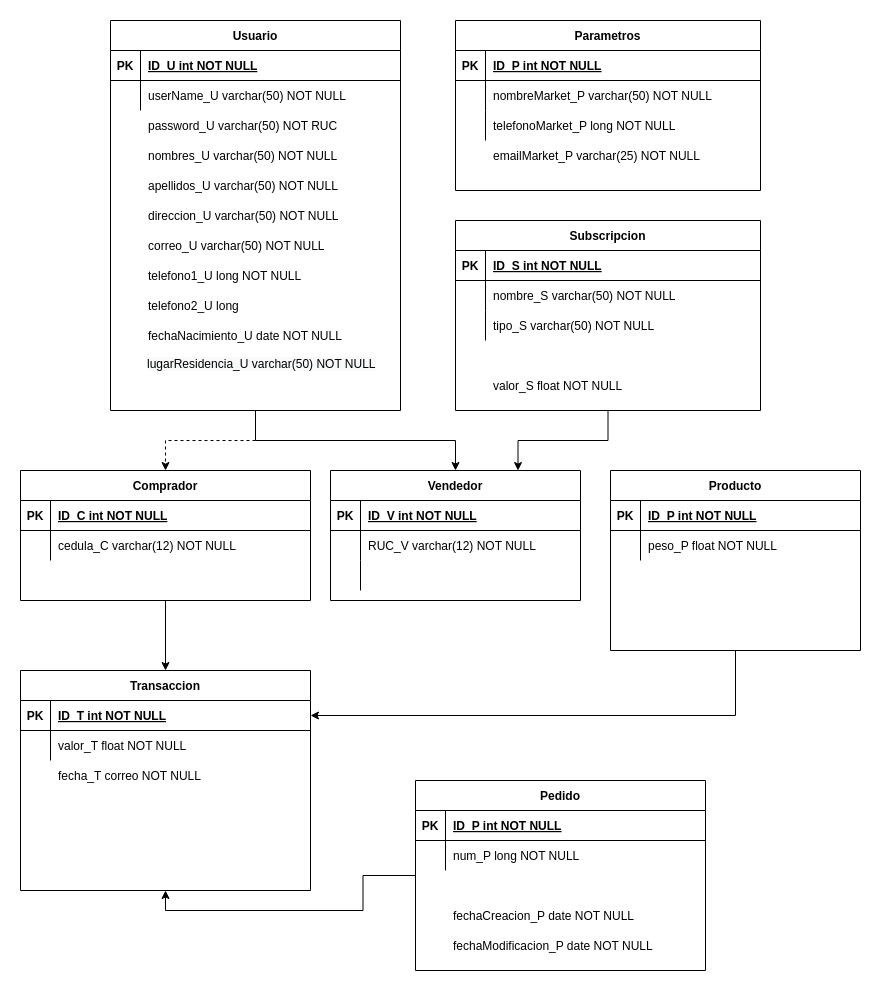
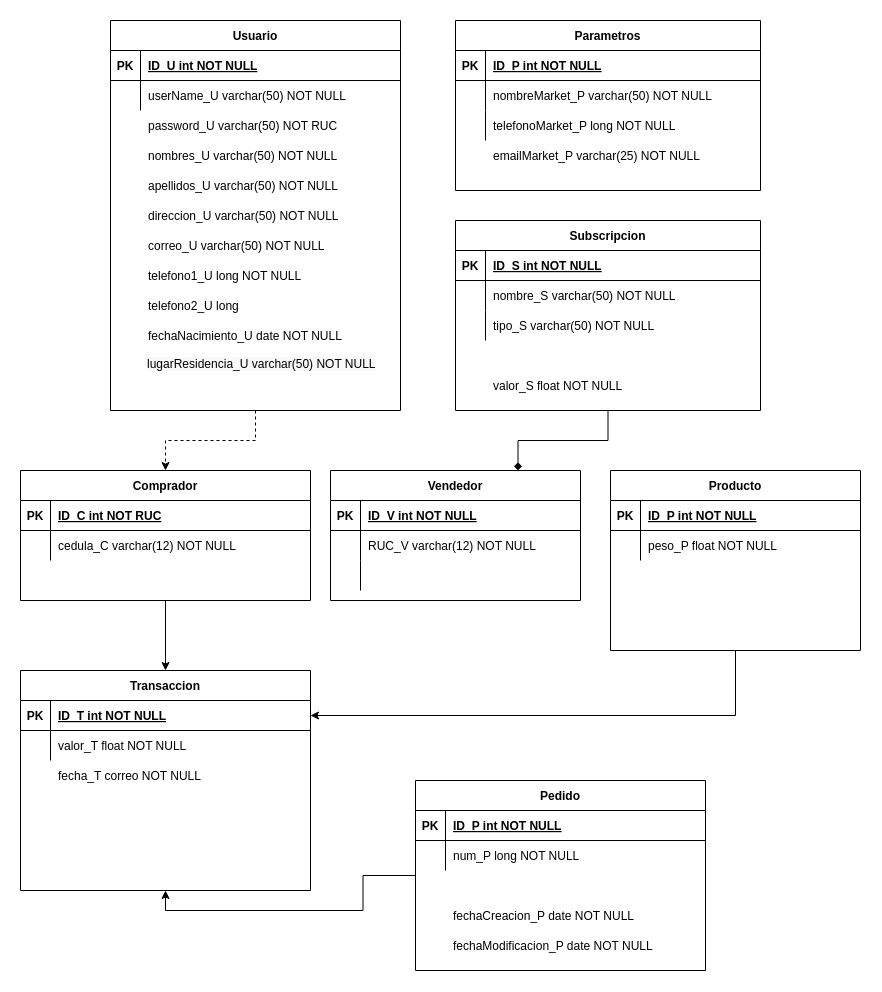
  <mxCell id="0" />
  <mxCell id="1" parent="0" />
  <mxCell id="2" value="Vendedor" style="shape=table;startSize=30;container=1;collapsible=1;childLayout=tableLayout;fixedRows=1;rowLines=0;fontStyle=1;align=center;resizeLast=1;" parent="1" vertex="1"><mxGeometry x="330" y="470" width="250" height="130" as="geometry" /></mxCell>
  <mxCell id="3" value="" style="shape=partialRectangle;collapsible=0;dropTarget=0;pointerEvents=0;fillColor=none;points=[[0,0.5],[1,0.5]];portConstraint=eastwest;top=0;left=0;right=0;bottom=1;" parent="2" vertex="1"><mxGeometry y="30" width="250" height="30" as="geometry" /></mxCell>
  <mxCell id="4" value="PK" style="shape=partialRectangle;overflow=hidden;connectable=0;fillColor=none;top=0;left=0;bottom=0;right=0;fontStyle=1;" parent="3" vertex="1"><mxGeometry width="30" height="30" as="geometry" /></mxCell>
  <mxCell id="5" value="ID_V int NOT NULL " style="shape=partialRectangle;overflow=hidden;connectable=0;fillColor=none;top=0;left=0;bottom=0;right=0;align=left;spacingLeft=6;fontStyle=5;" parent="3" vertex="1"><mxGeometry x="30" width="220" height="30" as="geometry" /></mxCell>
  <mxCell id="6" value="" style="shape=partialRectangle;collapsible=0;dropTarget=0;pointerEvents=0;fillColor=none;points=[[0,0.5],[1,0.5]];portConstraint=eastwest;top=0;left=0;right=0;bottom=0;" parent="2" vertex="1"><mxGeometry y="60" width="250" height="30" as="geometry" /></mxCell>
  <mxCell id="7" value="" style="shape=partialRectangle;overflow=hidden;connectable=0;fillColor=none;top=0;left=0;bottom=0;right=0;" parent="6" vertex="1"><mxGeometry width="30" height="30" as="geometry" /></mxCell>
  <mxCell id="8" value="" style="shape=partialRectangle;overflow=hidden;connectable=0;fillColor=none;top=0;left=0;bottom=0;right=0;align=left;spacingLeft=6;" parent="6" vertex="1"><mxGeometry x="30" width="220" height="30" as="geometry" /></mxCell>
  <mxCell id="9" value="" style="shape=partialRectangle;collapsible=0;dropTarget=0;pointerEvents=0;fillColor=none;points=[[0,0.5],[1,0.5]];portConstraint=eastwest;top=0;left=0;right=0;bottom=0;" parent="2" vertex="1"><mxGeometry y="90" width="250" height="30" as="geometry" /></mxCell>
  <mxCell id="10" value="" style="shape=partialRectangle;overflow=hidden;connectable=0;fillColor=none;top=0;left=0;bottom=0;right=0;" parent="9" vertex="1"><mxGeometry width="30" height="30" as="geometry" /></mxCell>
  <mxCell id="11" value="" style="shape=partialRectangle;overflow=hidden;connectable=0;fillColor=none;top=0;left=0;bottom=0;right=0;align=left;spacingLeft=6;" parent="9" vertex="1"><mxGeometry x="30" width="220" height="30" as="geometry" /></mxCell>
  <mxCell id="12" style="edgeStyle=orthogonalEdgeStyle;rounded=0;orthogonalLoop=1;jettySize=auto;html=1;exitX=0.5;exitY=1;exitDx=0;exitDy=0;entryX=1;entryY=0.5;entryDx=0;entryDy=0;" edge="1" parent="1" source="13" target="47"><mxGeometry relative="1" as="geometry" /></mxCell>
  <mxCell id="13" value="Producto" style="shape=table;startSize=30;container=1;collapsible=1;childLayout=tableLayout;fixedRows=1;rowLines=0;fontStyle=1;align=center;resizeLast=1;" parent="1" vertex="1"><mxGeometry x="610" y="470" width="250" height="180" as="geometry" /></mxCell>
  <mxCell id="14" value="" style="shape=partialRectangle;collapsible=0;dropTarget=0;pointerEvents=0;fillColor=none;points=[[0,0.5],[1,0.5]];portConstraint=eastwest;top=0;left=0;right=0;bottom=1;" parent="13" vertex="1"><mxGeometry y="30" width="250" height="30" as="geometry" /></mxCell>
  <mxCell id="15" value="PK" style="shape=partialRectangle;overflow=hidden;connectable=0;fillColor=none;top=0;left=0;bottom=0;right=0;fontStyle=1;" parent="14" vertex="1"><mxGeometry width="30" height="30" as="geometry" /></mxCell>
  <mxCell id="16" value="ID_P int NOT NULL " style="shape=partialRectangle;overflow=hidden;connectable=0;fillColor=none;top=0;left=0;bottom=0;right=0;align=left;spacingLeft=6;fontStyle=5;" parent="14" vertex="1"><mxGeometry x="30" width="220" height="30" as="geometry" /></mxCell>
  <mxCell id="17" value="" style="shape=partialRectangle;collapsible=0;dropTarget=0;pointerEvents=0;fillColor=none;points=[[0,0.5],[1,0.5]];portConstraint=eastwest;top=0;left=0;right=0;bottom=0;" parent="13" vertex="1"><mxGeometry y="60" width="250" height="30" as="geometry" /></mxCell>
  <mxCell id="18" value="" style="shape=partialRectangle;overflow=hidden;connectable=0;fillColor=none;top=0;left=0;bottom=0;right=0;" parent="17" vertex="1"><mxGeometry width="30" height="30" as="geometry" /></mxCell>
  <mxCell id="19" value="" style="shape=partialRectangle;overflow=hidden;connectable=0;fillColor=none;top=0;left=0;bottom=0;right=0;align=left;spacingLeft=6;" parent="17" vertex="1"><mxGeometry x="30" width="220" height="30" as="geometry" /></mxCell>
  <mxCell id="20" style="edgeStyle=orthogonalEdgeStyle;rounded=0;orthogonalLoop=1;jettySize=auto;html=1;exitX=0.5;exitY=1;exitDx=0;exitDy=0;dashed=1;" edge="1" parent="1" source="22" target="38"><mxGeometry relative="1" as="geometry" /></mxCell>
- <mxCell id="21" style="edgeStyle=orthogonalEdgeStyle;rounded=0;orthogonalLoop=1;jettySize=auto;html=1;exitX=0.5;exitY=1;exitDx=0;exitDy=0;entryX=0.5;entryY=0;entryDx=0;entryDy=0;" edge="1" parent="1" source="22" target="2"><mxGeometry relative="1" as="geometry" /></mxCell>
  <mxCell id="22" value="Usuario" style="shape=table;startSize=30;container=1;collapsible=1;childLayout=tableLayout;fixedRows=1;rowLines=0;fontStyle=1;align=center;resizeLast=1;" parent="1" vertex="1"><mxGeometry x="110" y="20" width="290" height="390" as="geometry" /></mxCell>
  <mxCell id="23" value="" style="shape=partialRectangle;collapsible=0;dropTarget=0;pointerEvents=0;fillColor=none;points=[[0,0.5],[1,0.5]];portConstraint=eastwest;top=0;left=0;right=0;bottom=1;" parent="22" vertex="1"><mxGeometry y="30" width="290" height="30" as="geometry" /></mxCell>
  <mxCell id="24" value="PK" style="shape=partialRectangle;overflow=hidden;connectable=0;fillColor=none;top=0;left=0;bottom=0;right=0;fontStyle=1;" parent="23" vertex="1"><mxGeometry width="30" height="30" as="geometry" /></mxCell>
  <mxCell id="25" value="ID_U int NOT NULL " style="shape=partialRectangle;overflow=hidden;connectable=0;fillColor=none;top=0;left=0;bottom=0;right=0;align=left;spacingLeft=6;fontStyle=5;" parent="23" vertex="1"><mxGeometry x="30" width="260" height="30" as="geometry" /></mxCell>
  <mxCell id="26" value="" style="shape=partialRectangle;collapsible=0;dropTarget=0;pointerEvents=0;fillColor=none;points=[[0,0.5],[1,0.5]];portConstraint=eastwest;top=0;left=0;right=0;bottom=0;" parent="22" vertex="1"><mxGeometry y="60" width="290" height="30" as="geometry" /></mxCell>
  <mxCell id="27" value="" style="shape=partialRectangle;overflow=hidden;connectable=0;fillColor=none;top=0;left=0;bottom=0;right=0;" parent="26" vertex="1"><mxGeometry width="30" height="30" as="geometry" /></mxCell>
  <mxCell id="28" value="userName_U varchar(50) NOT NULL" style="shape=partialRectangle;overflow=hidden;connectable=0;fillColor=none;top=0;left=0;bottom=0;right=0;align=left;spacingLeft=6;" parent="26" vertex="1"><mxGeometry x="30" width="260" height="30" as="geometry" /></mxCell>
  <mxCell id="29" value="nombres_U varchar(50) NOT NULL" style="shape=partialRectangle;overflow=hidden;connectable=0;fillColor=none;top=0;left=0;bottom=0;right=0;align=left;spacingLeft=6;" vertex="1" parent="1"><mxGeometry x="140" y="140" width="220" height="30" as="geometry" /></mxCell>
  <mxCell id="30" value="apellidos_U varchar(50) NOT NULL" style="shape=partialRectangle;overflow=hidden;connectable=0;fillColor=none;top=0;left=0;bottom=0;right=0;align=left;spacingLeft=6;" vertex="1" parent="1"><mxGeometry x="140" y="170" width="220" height="30" as="geometry" /></mxCell>
  <mxCell id="31" value="direccion_U varchar(50) NOT NULL" style="shape=partialRectangle;overflow=hidden;connectable=0;fillColor=none;top=0;left=0;bottom=0;right=0;align=left;spacingLeft=6;" vertex="1" parent="1"><mxGeometry x="140" y="200" width="220" height="30" as="geometry" /></mxCell>
  <mxCell id="32" value="correo_U varchar(50) NOT NULL" style="shape=partialRectangle;overflow=hidden;connectable=0;fillColor=none;top=0;left=0;bottom=0;right=0;align=left;spacingLeft=6;" vertex="1" parent="1"><mxGeometry x="140" y="230" width="220" height="30" as="geometry" /></mxCell>
  <mxCell id="33" value="telefono1_U long NOT NULL" style="shape=partialRectangle;overflow=hidden;connectable=0;fillColor=none;top=0;left=0;bottom=0;right=0;align=left;spacingLeft=6;" vertex="1" parent="1"><mxGeometry x="140" y="260" width="220" height="30" as="geometry" /></mxCell>
  <mxCell id="34" value="telefono2_U long" style="shape=partialRectangle;overflow=hidden;connectable=0;fillColor=none;top=0;left=0;bottom=0;right=0;align=left;spacingLeft=6;" vertex="1" parent="1"><mxGeometry x="140" y="290" width="220" height="30" as="geometry" /></mxCell>
  <mxCell id="35" value="fechaNacimiento_U date NOT NULL" style="shape=partialRectangle;overflow=hidden;connectable=0;fillColor=none;top=0;left=0;bottom=0;right=0;align=left;spacingLeft=6;" vertex="1" parent="1"><mxGeometry x="140" y="320" width="220" height="30" as="geometry" /></mxCell>
  <mxCell id="36" value="&lt;span style=&quot;color: rgb(0 , 0 , 0) ; font-family: &amp;#34;helvetica&amp;#34; ; font-size: 12px ; font-style: normal ; font-weight: 400 ; letter-spacing: normal ; text-align: left ; text-indent: 0px ; text-transform: none ; word-spacing: 0px ; background-color: rgb(248 , 249 , 250) ; display: inline ; float: none&quot;&gt;lugarResidencia_U varchar(50) NOT NULL&lt;/span&gt;" style="text;whiteSpace=wrap;html=1;" vertex="1" parent="1"><mxGeometry x="145" y="350" width="233" height="30" as="geometry" /></mxCell>
  <mxCell id="37" style="edgeStyle=orthogonalEdgeStyle;rounded=0;orthogonalLoop=1;jettySize=auto;html=1;entryX=0.5;entryY=0;entryDx=0;entryDy=0;" edge="1" parent="1" source="38" target="46"><mxGeometry relative="1" as="geometry" /></mxCell>
  <mxCell id="38" value="Comprador" style="shape=table;startSize=30;container=1;collapsible=1;childLayout=tableLayout;fixedRows=1;rowLines=0;fontStyle=1;align=center;resizeLast=1;" vertex="1" parent="1"><mxGeometry x="20" y="470" width="290" height="130" as="geometry" /></mxCell>
  <mxCell id="39" value="" style="shape=partialRectangle;collapsible=0;dropTarget=0;pointerEvents=0;fillColor=none;points=[[0,0.5],[1,0.5]];portConstraint=eastwest;top=0;left=0;right=0;bottom=1;" vertex="1" parent="38"><mxGeometry y="30" width="290" height="30" as="geometry" /></mxCell>
  <mxCell id="40" value="PK" style="shape=partialRectangle;overflow=hidden;connectable=0;fillColor=none;top=0;left=0;bottom=0;right=0;fontStyle=1;" vertex="1" parent="39"><mxGeometry width="30" height="30" as="geometry" /></mxCell>
- <mxCell id="41" value="ID_C int NOT NULL " style="shape=partialRectangle;overflow=hidden;connectable=0;fillColor=none;top=0;left=0;bottom=0;right=0;align=left;spacingLeft=6;fontStyle=5;" vertex="1" parent="39"><mxGeometry x="30" width="260" height="30" as="geometry" /></mxCell>
+ <mxCell id="41" value="ID_C int NOT RUC " style="shape=partialRectangle;overflow=hidden;connectable=0;fillColor=none;top=0;left=0;bottom=0;right=0;align=left;spacingLeft=6;fontStyle=5;" vertex="1" parent="39"><mxGeometry x="30" width="260" height="30" as="geometry" /></mxCell>
  <mxCell id="42" value="" style="shape=partialRectangle;collapsible=0;dropTarget=0;pointerEvents=0;fillColor=none;points=[[0,0.5],[1,0.5]];portConstraint=eastwest;top=0;left=0;right=0;bottom=0;" vertex="1" parent="38"><mxGeometry y="60" width="290" height="30" as="geometry" /></mxCell>
  <mxCell id="43" value="" style="shape=partialRectangle;overflow=hidden;connectable=0;fillColor=none;top=0;left=0;bottom=0;right=0;" vertex="1" parent="42"><mxGeometry width="30" height="30" as="geometry" /></mxCell>
  <mxCell id="44" value="cedula_C varchar(12) NOT NULL" style="shape=partialRectangle;overflow=hidden;connectable=0;fillColor=none;top=0;left=0;bottom=0;right=0;align=left;spacingLeft=6;" vertex="1" parent="42"><mxGeometry x="30" width="260" height="30" as="geometry" /></mxCell>
  <mxCell id="45" value="password_U varchar(50) NOT RUC" style="shape=partialRectangle;overflow=hidden;connectable=0;fillColor=none;top=0;left=0;bottom=0;right=0;align=left;spacingLeft=6;" vertex="1" parent="1"><mxGeometry x="140" y="110" width="220" height="30" as="geometry" /></mxCell>
  <mxCell id="46" value="Transaccion" style="shape=table;startSize=30;container=1;collapsible=1;childLayout=tableLayout;fixedRows=1;rowLines=0;fontStyle=1;align=center;resizeLast=1;" vertex="1" parent="1"><mxGeometry x="20" y="670" width="290" height="220" as="geometry" /></mxCell>
  <mxCell id="47" value="" style="shape=partialRectangle;collapsible=0;dropTarget=0;pointerEvents=0;fillColor=none;points=[[0,0.5],[1,0.5]];portConstraint=eastwest;top=0;left=0;right=0;bottom=1;" vertex="1" parent="46"><mxGeometry y="30" width="290" height="30" as="geometry" /></mxCell>
  <mxCell id="48" value="PK" style="shape=partialRectangle;overflow=hidden;connectable=0;fillColor=none;top=0;left=0;bottom=0;right=0;fontStyle=1;" vertex="1" parent="47"><mxGeometry width="30" height="30" as="geometry" /></mxCell>
  <mxCell id="49" value="ID_T int NOT NULL " style="shape=partialRectangle;overflow=hidden;connectable=0;fillColor=none;top=0;left=0;bottom=0;right=0;align=left;spacingLeft=6;fontStyle=5;" vertex="1" parent="47"><mxGeometry x="30" width="260" height="30" as="geometry" /></mxCell>
  <mxCell id="50" value="" style="shape=partialRectangle;collapsible=0;dropTarget=0;pointerEvents=0;fillColor=none;points=[[0,0.5],[1,0.5]];portConstraint=eastwest;top=0;left=0;right=0;bottom=0;" vertex="1" parent="46"><mxGeometry y="60" width="290" height="30" as="geometry" /></mxCell>
  <mxCell id="51" value="" style="shape=partialRectangle;overflow=hidden;connectable=0;fillColor=none;top=0;left=0;bottom=0;right=0;" vertex="1" parent="50"><mxGeometry width="30" height="30" as="geometry" /></mxCell>
  <mxCell id="52" value="valor_T float NOT NULL" style="shape=partialRectangle;overflow=hidden;connectable=0;fillColor=none;top=0;left=0;bottom=0;right=0;align=left;spacingLeft=6;" vertex="1" parent="50"><mxGeometry x="30" width="260" height="30" as="geometry" /></mxCell>
  <mxCell id="53" style="edgeStyle=orthogonalEdgeStyle;rounded=0;orthogonalLoop=1;jettySize=auto;html=1;entryX=0.5;entryY=1;entryDx=0;entryDy=0;" edge="1" parent="1" source="54" target="46"><mxGeometry relative="1" as="geometry" /></mxCell>
  <mxCell id="54" value="Pedido" style="shape=table;startSize=30;container=1;collapsible=1;childLayout=tableLayout;fixedRows=1;rowLines=0;fontStyle=1;align=center;resizeLast=1;" vertex="1" parent="1"><mxGeometry x="415" y="780" width="290" height="190" as="geometry" /></mxCell>
  <mxCell id="55" value="" style="shape=partialRectangle;collapsible=0;dropTarget=0;pointerEvents=0;fillColor=none;points=[[0,0.5],[1,0.5]];portConstraint=eastwest;top=0;left=0;right=0;bottom=1;" vertex="1" parent="54"><mxGeometry y="30" width="290" height="30" as="geometry" /></mxCell>
  <mxCell id="56" value="PK" style="shape=partialRectangle;overflow=hidden;connectable=0;fillColor=none;top=0;left=0;bottom=0;right=0;fontStyle=1;" vertex="1" parent="55"><mxGeometry width="30" height="30" as="geometry" /></mxCell>
  <mxCell id="57" value="ID_P int NOT NULL " style="shape=partialRectangle;overflow=hidden;connectable=0;fillColor=none;top=0;left=0;bottom=0;right=0;align=left;spacingLeft=6;fontStyle=5;" vertex="1" parent="55"><mxGeometry x="30" width="260" height="30" as="geometry" /></mxCell>
  <mxCell id="58" value="" style="shape=partialRectangle;collapsible=0;dropTarget=0;pointerEvents=0;fillColor=none;points=[[0,0.5],[1,0.5]];portConstraint=eastwest;top=0;left=0;right=0;bottom=0;" vertex="1" parent="54"><mxGeometry y="60" width="290" height="30" as="geometry" /></mxCell>
  <mxCell id="59" value="" style="shape=partialRectangle;overflow=hidden;connectable=0;fillColor=none;top=0;left=0;bottom=0;right=0;" vertex="1" parent="58"><mxGeometry width="30" height="30" as="geometry" /></mxCell>
  <mxCell id="60" value="num_P long NOT NULL" style="shape=partialRectangle;overflow=hidden;connectable=0;fillColor=none;top=0;left=0;bottom=0;right=0;align=left;spacingLeft=6;" vertex="1" parent="58"><mxGeometry x="30" width="260" height="30" as="geometry" /></mxCell>
  <mxCell id="61" value="Parametros" style="shape=table;startSize=30;container=1;collapsible=1;childLayout=tableLayout;fixedRows=1;rowLines=0;fontStyle=1;align=center;resizeLast=1;" vertex="1" parent="1"><mxGeometry x="455" y="20" width="305" height="170" as="geometry" /></mxCell>
  <mxCell id="62" value="" style="shape=partialRectangle;collapsible=0;dropTarget=0;pointerEvents=0;fillColor=none;points=[[0,0.5],[1,0.5]];portConstraint=eastwest;top=0;left=0;right=0;bottom=1;" vertex="1" parent="61"><mxGeometry y="30" width="305" height="30" as="geometry" /></mxCell>
  <mxCell id="63" value="PK" style="shape=partialRectangle;overflow=hidden;connectable=0;fillColor=none;top=0;left=0;bottom=0;right=0;fontStyle=1;" vertex="1" parent="62"><mxGeometry width="30" height="30" as="geometry" /></mxCell>
  <mxCell id="64" value="ID_P int NOT NULL " style="shape=partialRectangle;overflow=hidden;connectable=0;fillColor=none;top=0;left=0;bottom=0;right=0;align=left;spacingLeft=6;fontStyle=5;" vertex="1" parent="62"><mxGeometry x="30" width="275" height="30" as="geometry" /></mxCell>
  <mxCell id="65" value="" style="shape=partialRectangle;collapsible=0;dropTarget=0;pointerEvents=0;fillColor=none;points=[[0,0.5],[1,0.5]];portConstraint=eastwest;top=0;left=0;right=0;bottom=0;" vertex="1" parent="61"><mxGeometry y="60" width="305" height="30" as="geometry" /></mxCell>
  <mxCell id="66" value="" style="shape=partialRectangle;overflow=hidden;connectable=0;fillColor=none;top=0;left=0;bottom=0;right=0;" vertex="1" parent="65"><mxGeometry width="30" height="30" as="geometry" /></mxCell>
  <mxCell id="67" value="nombreMarket_P varchar(50) NOT NULL" style="shape=partialRectangle;overflow=hidden;connectable=0;fillColor=none;top=0;left=0;bottom=0;right=0;align=left;spacingLeft=6;" vertex="1" parent="65"><mxGeometry x="30" width="275" height="30" as="geometry" /></mxCell>
  <mxCell id="68" value="" style="shape=partialRectangle;collapsible=0;dropTarget=0;pointerEvents=0;fillColor=none;points=[[0,0.5],[1,0.5]];portConstraint=eastwest;top=0;left=0;right=0;bottom=0;" vertex="1" parent="61"><mxGeometry y="90" width="305" height="30" as="geometry" /></mxCell>
  <mxCell id="69" value="" style="shape=partialRectangle;overflow=hidden;connectable=0;fillColor=none;top=0;left=0;bottom=0;right=0;" vertex="1" parent="68"><mxGeometry width="30" height="30" as="geometry" /></mxCell>
  <mxCell id="70" value="" style="shape=partialRectangle;overflow=hidden;connectable=0;fillColor=none;top=0;left=0;bottom=0;right=0;align=left;spacingLeft=6;" vertex="1" parent="68"><mxGeometry x="30" width="275" height="30" as="geometry" /></mxCell>
  <mxCell id="71" value="peso_P float NOT NULL" style="shape=partialRectangle;overflow=hidden;connectable=0;fillColor=none;top=0;left=0;bottom=0;right=0;align=left;spacingLeft=6;" vertex="1" parent="1"><mxGeometry x="640" y="530" width="220" height="30" as="geometry" /></mxCell>
  <mxCell id="72" value="RUC_V varchar(12) NOT NULL" style="shape=partialRectangle;overflow=hidden;connectable=0;fillColor=none;top=0;left=0;bottom=0;right=0;align=left;spacingLeft=6;" vertex="1" parent="1"><mxGeometry x="360" y="530" width="220" height="30" as="geometry" /></mxCell>
  <mxCell id="73" value="fechaCreacion_P date NOT NULL" style="shape=partialRectangle;overflow=hidden;connectable=0;fillColor=none;top=0;left=0;bottom=0;right=0;align=left;spacingLeft=6;" vertex="1" parent="1"><mxGeometry x="445" y="900" width="260" height="30" as="geometry" /></mxCell>
  <mxCell id="74" value="fechaModificacion_P date NOT NULL" style="shape=partialRectangle;overflow=hidden;connectable=0;fillColor=none;top=0;left=0;bottom=0;right=0;align=left;spacingLeft=6;" vertex="1" parent="1"><mxGeometry x="445" y="930" width="260" height="30" as="geometry" /></mxCell>
  <mxCell id="75" value="fecha_T correo NOT NULL" style="shape=partialRectangle;overflow=hidden;connectable=0;fillColor=none;top=0;left=0;bottom=0;right=0;align=left;spacingLeft=6;" vertex="1" parent="1"><mxGeometry x="50" y="760" width="260" height="30" as="geometry" /></mxCell>
  <mxCell id="76" value="telefonoMarket_P long NOT NULL" style="shape=partialRectangle;overflow=hidden;connectable=0;fillColor=none;top=0;left=0;bottom=0;right=0;align=left;spacingLeft=6;" vertex="1" parent="1"><mxGeometry x="485" y="110" width="275" height="30" as="geometry" /></mxCell>
  <mxCell id="77" value="emailMarket_P varchar(25) NOT NULL" style="shape=partialRectangle;overflow=hidden;connectable=0;fillColor=none;top=0;left=0;bottom=0;right=0;align=left;spacingLeft=6;" vertex="1" parent="1"><mxGeometry x="485" y="140" width="275" height="30" as="geometry" /></mxCell>
- <mxCell id="78" style="edgeStyle=orthogonalEdgeStyle;rounded=0;orthogonalLoop=1;jettySize=auto;html=1;entryX=0.75;entryY=0;entryDx=0;entryDy=0;" edge="1" parent="1" source="79" target="2"><mxGeometry relative="1" as="geometry" /></mxCell>
+ <mxCell id="78" style="edgeStyle=orthogonalEdgeStyle;rounded=0;orthogonalLoop=1;jettySize=auto;html=1;entryX=0.75;entryY=0;entryDx=0;entryDy=0;endArrow=diamond;" edge="1" parent="1" source="79" target="2"><mxGeometry relative="1" as="geometry" /></mxCell>
  <mxCell id="79" value="Subscripcion" style="shape=table;startSize=30;container=1;collapsible=1;childLayout=tableLayout;fixedRows=1;rowLines=0;fontStyle=1;align=center;resizeLast=1;" vertex="1" parent="1"><mxGeometry x="455" y="220" width="305" height="190" as="geometry" /></mxCell>
  <mxCell id="80" value="" style="shape=partialRectangle;collapsible=0;dropTarget=0;pointerEvents=0;fillColor=none;points=[[0,0.5],[1,0.5]];portConstraint=eastwest;top=0;left=0;right=0;bottom=1;" vertex="1" parent="79"><mxGeometry y="30" width="305" height="30" as="geometry" /></mxCell>
  <mxCell id="81" value="PK" style="shape=partialRectangle;overflow=hidden;connectable=0;fillColor=none;top=0;left=0;bottom=0;right=0;fontStyle=1;" vertex="1" parent="80"><mxGeometry width="30" height="30" as="geometry" /></mxCell>
  <mxCell id="82" value="ID_S int NOT NULL " style="shape=partialRectangle;overflow=hidden;connectable=0;fillColor=none;top=0;left=0;bottom=0;right=0;align=left;spacingLeft=6;fontStyle=5;" vertex="1" parent="80"><mxGeometry x="30" width="275" height="30" as="geometry" /></mxCell>
  <mxCell id="83" value="" style="shape=partialRectangle;collapsible=0;dropTarget=0;pointerEvents=0;fillColor=none;points=[[0,0.5],[1,0.5]];portConstraint=eastwest;top=0;left=0;right=0;bottom=0;" vertex="1" parent="79"><mxGeometry y="60" width="305" height="30" as="geometry" /></mxCell>
  <mxCell id="84" value="" style="shape=partialRectangle;overflow=hidden;connectable=0;fillColor=none;top=0;left=0;bottom=0;right=0;" vertex="1" parent="83"><mxGeometry width="30" height="30" as="geometry" /></mxCell>
  <mxCell id="85" value="nombre_S varchar(50) NOT NULL" style="shape=partialRectangle;overflow=hidden;connectable=0;fillColor=none;top=0;left=0;bottom=0;right=0;align=left;spacingLeft=6;" vertex="1" parent="83"><mxGeometry x="30" width="275" height="30" as="geometry" /></mxCell>
  <mxCell id="86" value="" style="shape=partialRectangle;collapsible=0;dropTarget=0;pointerEvents=0;fillColor=none;points=[[0,0.5],[1,0.5]];portConstraint=eastwest;top=0;left=0;right=0;bottom=0;" vertex="1" parent="79"><mxGeometry y="90" width="305" height="30" as="geometry" /></mxCell>
  <mxCell id="87" value="" style="shape=partialRectangle;overflow=hidden;connectable=0;fillColor=none;top=0;left=0;bottom=0;right=0;" vertex="1" parent="86"><mxGeometry width="30" height="30" as="geometry" /></mxCell>
  <mxCell id="88" value="" style="shape=partialRectangle;overflow=hidden;connectable=0;fillColor=none;top=0;left=0;bottom=0;right=0;align=left;spacingLeft=6;" vertex="1" parent="86"><mxGeometry x="30" width="275" height="30" as="geometry" /></mxCell>
  <mxCell id="89" value="tipo_S varchar(50) NOT NULL" style="shape=partialRectangle;overflow=hidden;connectable=0;fillColor=none;top=0;left=0;bottom=0;right=0;align=left;spacingLeft=6;" vertex="1" parent="1"><mxGeometry x="485" y="310" width="275" height="30" as="geometry" /></mxCell>
  <mxCell id="90" value="valor_S float NOT NULL" style="shape=partialRectangle;overflow=hidden;connectable=0;fillColor=none;top=0;left=0;bottom=0;right=0;align=left;spacingLeft=6;" vertex="1" parent="1"><mxGeometry x="485" y="370" width="275" height="30" as="geometry" /></mxCell>
